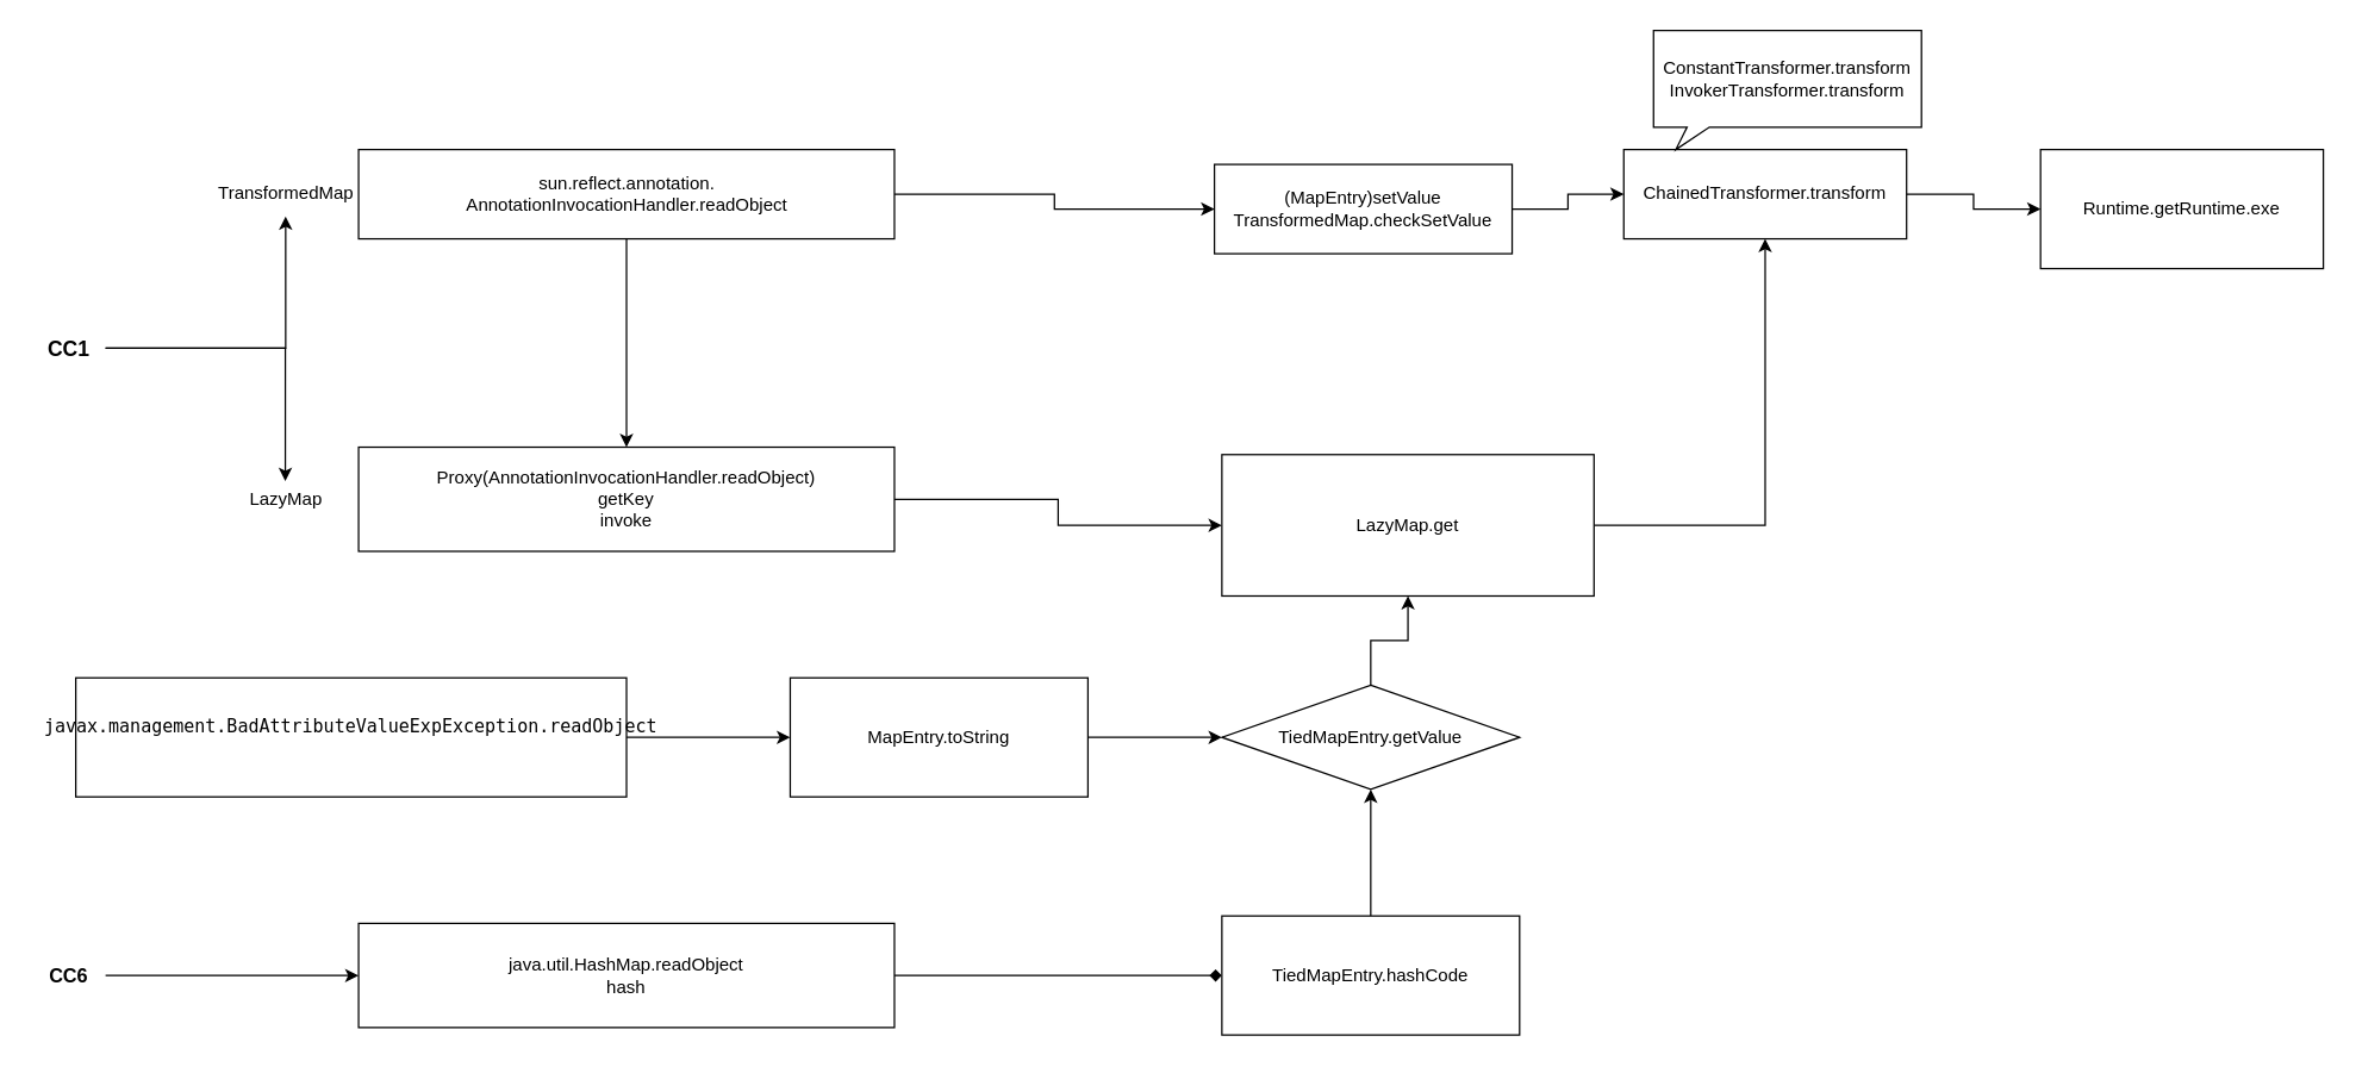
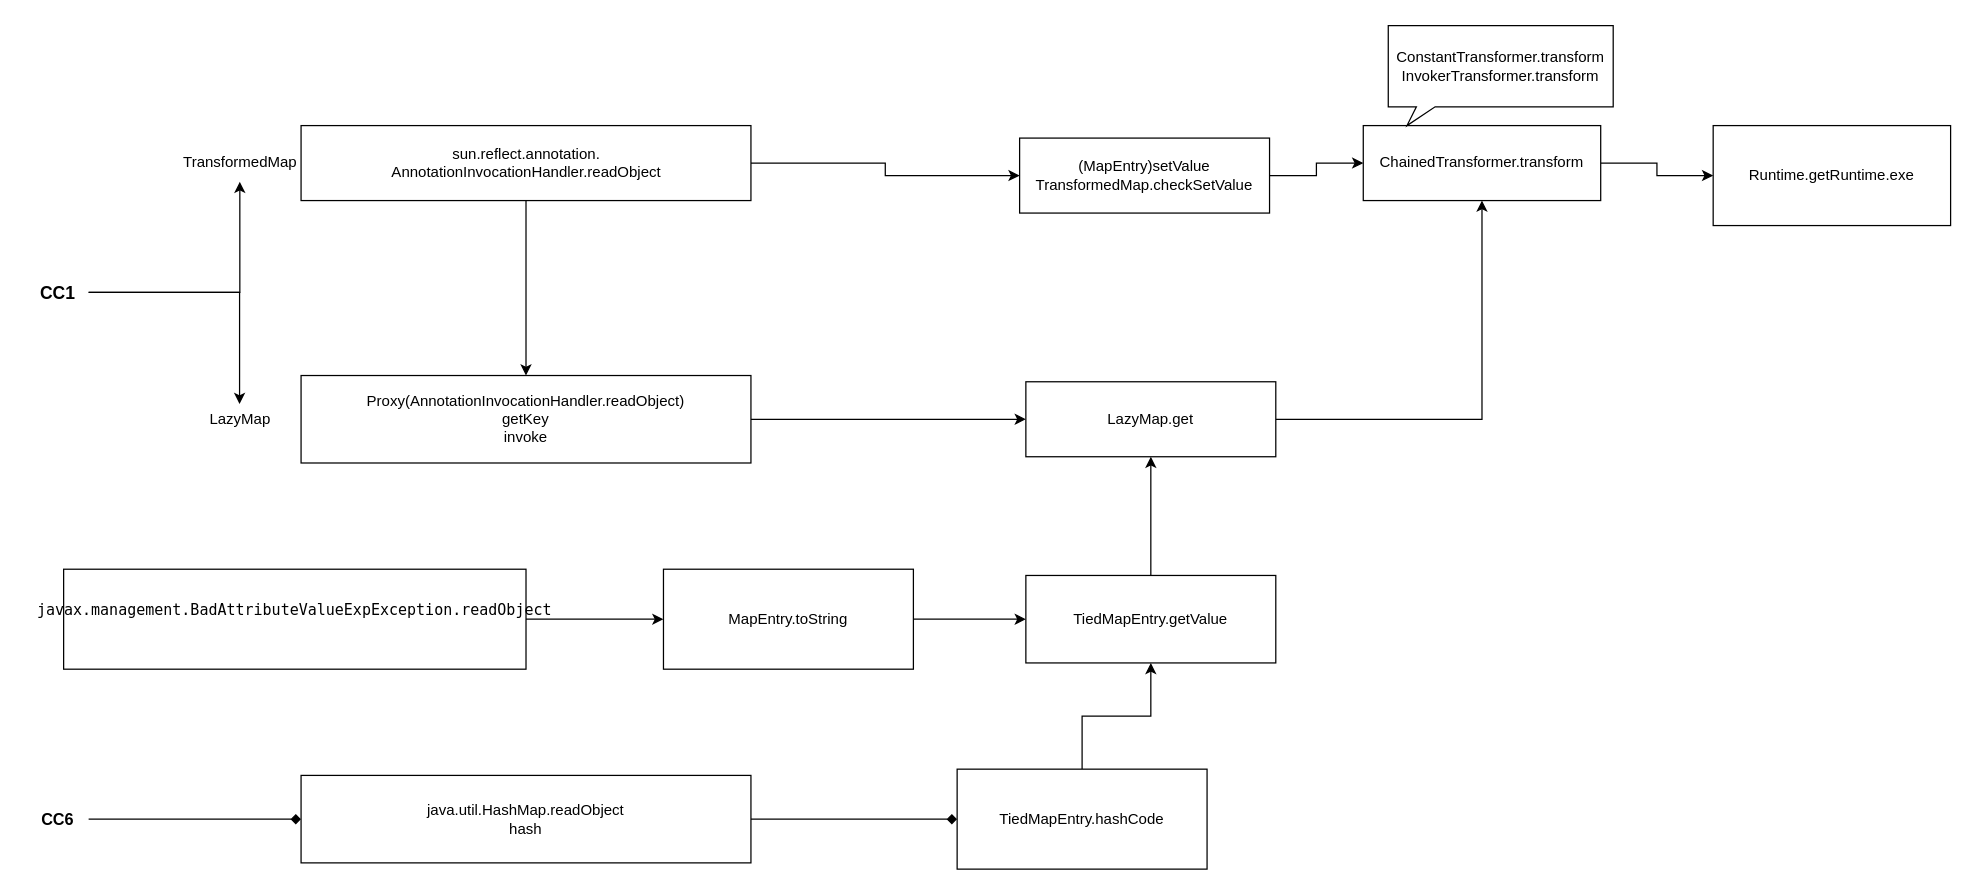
  <mxCell id="0" />
  <mxCell id="1" parent="0" />
  <mxCell id="2" value="Runtime.getRuntime.exe" style="rounded=0;whiteSpace=wrap;html=1;" parent="1" vertex="1"><mxGeometry x="1370" y="100" width="190" height="80" as="geometry" /></mxCell>
  <mxCell id="3" style="edgeStyle=orthogonalEdgeStyle;rounded=0;orthogonalLoop=1;jettySize=auto;html=1;exitX=1;exitY=0.5;exitDx=0;exitDy=0;entryX=0;entryY=0.5;entryDx=0;entryDy=0;" parent="1" source="4" target="2" edge="1"><mxGeometry relative="1" as="geometry" /></mxCell>
  <mxCell id="4" value="ChainedTransformer.transform" style="rounded=0;whiteSpace=wrap;html=1;" parent="1" vertex="1"><mxGeometry x="1090" y="100" width="190" height="60" as="geometry" /></mxCell>
  <mxCell id="5" style="edgeStyle=orthogonalEdgeStyle;rounded=0;orthogonalLoop=1;jettySize=auto;html=1;exitX=1;exitY=0.5;exitDx=0;exitDy=0;entryX=0;entryY=0.5;entryDx=0;entryDy=0;" parent="1" source="6" target="4" edge="1"><mxGeometry relative="1" as="geometry" /></mxCell>
  <mxCell id="6" value="(MapEntry&lt;span style=&quot;background-color: initial;&quot;&gt;)setValue&lt;/span&gt;&lt;br&gt;TransformedMap.checkSetValue" style="rounded=0;whiteSpace=wrap;html=1;" parent="1" vertex="1"><mxGeometry x="815" y="110" width="200" height="60" as="geometry" /></mxCell>
  <mxCell id="7" style="edgeStyle=orthogonalEdgeStyle;rounded=0;orthogonalLoop=1;jettySize=auto;html=1;exitX=1;exitY=0.5;exitDx=0;exitDy=0;entryX=0;entryY=0.5;entryDx=0;entryDy=0;" parent="1" source="9" target="6" edge="1"><mxGeometry relative="1" as="geometry" /></mxCell>
  <mxCell id="8" style="edgeStyle=orthogonalEdgeStyle;rounded=0;orthogonalLoop=1;jettySize=auto;html=1;exitX=0.5;exitY=1;exitDx=0;exitDy=0;entryX=0.5;entryY=0;entryDx=0;entryDy=0;" parent="1" source="9" target="14" edge="1"><mxGeometry relative="1" as="geometry" /></mxCell>
  <mxCell id="9" value="sun.reflect.annotation.&lt;br&gt;AnnotationInvocationHandler.readObject" style="rounded=0;html=1;" parent="1" vertex="1"><mxGeometry x="240" y="100" width="360" height="60" as="geometry" /></mxCell>
  <mxCell id="10" value="ConstantTransformer.transform&lt;br&gt;InvokerTransformer.transform" style="whiteSpace=wrap;html=1;shape=mxgraph.basic.rectCallout;dx=30;dy=15;boundedLbl=1;" parent="1" vertex="1"><mxGeometry x="1110" y="20" width="180" height="80" as="geometry" /></mxCell>
  <mxCell id="11" style="edgeStyle=orthogonalEdgeStyle;rounded=0;orthogonalLoop=1;jettySize=auto;html=1;entryX=0.5;entryY=1;entryDx=0;entryDy=0;" parent="1" source="12" target="4" edge="1"><mxGeometry relative="1" as="geometry" /></mxCell>
- <mxCell id="12" value="LazyMap.get" style="rounded=0;whiteSpace=wrap;html=1;" parent="1" vertex="1"><mxGeometry x="820" y="305" width="250" height="95" as="geometry" /></mxCell>
+ <mxCell id="12" value="LazyMap.get" style="rounded=0;whiteSpace=wrap;html=1;" parent="1" vertex="1"><mxGeometry x="820" y="305" width="200" height="60" as="geometry" /></mxCell>
  <mxCell id="13" value="" style="edgeStyle=orthogonalEdgeStyle;rounded=0;orthogonalLoop=1;jettySize=auto;html=1;" parent="1" source="14" target="12" edge="1"><mxGeometry relative="1" as="geometry" /></mxCell>
  <mxCell id="14" value="Proxy(AnnotationInvocationHandler.readObject)&lt;br&gt;getKey&lt;br&gt;invoke" style="rounded=0;whiteSpace=wrap;html=1;" parent="1" vertex="1"><mxGeometry x="240" y="300" width="360" height="70" as="geometry" /></mxCell>
  <mxCell id="15" value="" style="edgeStyle=orthogonalEdgeStyle;rounded=0;orthogonalLoop=1;jettySize=auto;html=1;" parent="1" source="16" target="12" edge="1"><mxGeometry relative="1" as="geometry" /></mxCell>
- <mxCell id="16" value="TiedMapEntry.getValue" style="rhombus;whiteSpace=wrap;html=1;" parent="1" vertex="1"><mxGeometry x="820" y="460" width="200" height="70" as="geometry" /></mxCell>
+ <mxCell id="16" value="TiedMapEntry.getValue" style="rounded=0;whiteSpace=wrap;html=1;" parent="1" vertex="1"><mxGeometry x="820" y="460" width="200" height="70" as="geometry" /></mxCell>
  <mxCell id="17" style="edgeStyle=orthogonalEdgeStyle;rounded=0;orthogonalLoop=1;jettySize=auto;html=1;exitX=1;exitY=0.5;exitDx=0;exitDy=0;entryX=0;entryY=0.5;entryDx=0;entryDy=0;endArrow=diamond;" edge="1" parent="1" source="18" target="29"><mxGeometry relative="1" as="geometry" /></mxCell>
  <mxCell id="18" value="java.util.HashMap.readObject&lt;br&gt;hash" style="rounded=0;whiteSpace=wrap;html=1;" parent="1" vertex="1"><mxGeometry x="240" y="620" width="360" height="70" as="geometry" /></mxCell>
  <mxCell id="19" style="edgeStyle=orthogonalEdgeStyle;rounded=0;orthogonalLoop=1;jettySize=auto;html=1;" parent="1" source="20" target="21" edge="1"><mxGeometry relative="1" as="geometry" /></mxCell>
  <mxCell id="20" value="&lt;b&gt;&lt;font style=&quot;font-size: 14px;&quot;&gt;CC1&lt;/font&gt;&lt;/b&gt;" style="text;html=1;align=center;verticalAlign=middle;resizable=0;points=[];autosize=1;strokeColor=none;fillColor=none;" parent="1" vertex="1"><mxGeometry x="20" y="218.5" width="50" height="30" as="geometry" /></mxCell>
  <mxCell id="21" value="TransformedMap" style="text;html=1;align=center;verticalAlign=middle;resizable=0;points=[];autosize=1;strokeColor=none;fillColor=none;" parent="1" vertex="1"><mxGeometry x="136" y="115" width="110" height="30" as="geometry" /></mxCell>
  <mxCell id="22" value="LazyMap" style="text;html=1;align=center;verticalAlign=middle;resizable=0;points=[];autosize=1;strokeColor=none;fillColor=none;" parent="1" vertex="1"><mxGeometry x="156" y="320" width="70" height="30" as="geometry" /></mxCell>
- <mxCell id="23" style="edgeStyle=orthogonalEdgeStyle;rounded=0;orthogonalLoop=1;jettySize=auto;html=1;entryX=0;entryY=0.5;entryDx=0;entryDy=0;" parent="1" source="24" target="18" edge="1"><mxGeometry relative="1" as="geometry" /></mxCell>
+ <mxCell id="23" style="edgeStyle=orthogonalEdgeStyle;rounded=0;orthogonalLoop=1;jettySize=auto;html=1;entryX=0;entryY=0.5;entryDx=0;entryDy=0;endArrow=diamond;" parent="1" source="24" target="18" edge="1"><mxGeometry relative="1" as="geometry" /></mxCell>
  <mxCell id="24" value="&lt;span style=&quot;font-size: 13px;&quot;&gt;&lt;font style=&quot;font-size: 13px;&quot;&gt;CC6&lt;/font&gt;&lt;/span&gt;" style="text;html=1;align=center;verticalAlign=middle;resizable=0;points=[];autosize=1;strokeColor=none;fillColor=none;fontSize=13;fontStyle=1" parent="1" vertex="1"><mxGeometry x="20" y="640" width="50" height="30" as="geometry" /></mxCell>
  <mxCell id="25" style="edgeStyle=orthogonalEdgeStyle;rounded=0;orthogonalLoop=1;jettySize=auto;html=1;entryX=0.497;entryY=0.093;entryDx=0;entryDy=0;entryPerimeter=0;" parent="1" source="20" target="22" edge="1"><mxGeometry relative="1" as="geometry" /></mxCell>
  <mxCell id="26" style="edgeStyle=orthogonalEdgeStyle;rounded=0;orthogonalLoop=1;jettySize=auto;html=1;exitX=1;exitY=0.5;exitDx=0;exitDy=0;" edge="1" parent="1" source="27" target="31"><mxGeometry relative="1" as="geometry" /></mxCell>
  <mxCell id="27" value="&lt;font face=&quot;JetBrains Mono, monospace&quot;&gt;javax.management.BadAttributeValueExpException.readObject&lt;br&gt;&lt;br&gt;&lt;/font&gt;" style="rounded=0;whiteSpace=wrap;html=1;" vertex="1" parent="1"><mxGeometry x="50" y="455" width="370" height="80" as="geometry" /></mxCell>
  <mxCell id="28" value="" style="edgeStyle=orthogonalEdgeStyle;rounded=0;orthogonalLoop=1;jettySize=auto;html=1;" edge="1" parent="1" source="29" target="16"><mxGeometry relative="1" as="geometry" /></mxCell>
- <mxCell id="29" value="TiedMapEntry.hashCode" style="rounded=0;whiteSpace=wrap;html=1;" vertex="1" parent="1"><mxGeometry x="820" y="615" width="200" height="80" as="geometry" /></mxCell>
+ <mxCell id="29" value="TiedMapEntry.hashCode" style="rounded=0;whiteSpace=wrap;html=1;" vertex="1" parent="1"><mxGeometry x="765" y="615" width="200" height="80" as="geometry" /></mxCell>
  <mxCell id="30" style="edgeStyle=orthogonalEdgeStyle;rounded=0;orthogonalLoop=1;jettySize=auto;html=1;exitX=1;exitY=0.5;exitDx=0;exitDy=0;" edge="1" parent="1" source="31" target="16"><mxGeometry relative="1" as="geometry" /></mxCell>
  <mxCell id="31" value="MapEntry.toString" style="rounded=0;whiteSpace=wrap;html=1;" vertex="1" parent="1"><mxGeometry x="530" y="455" width="200" height="80" as="geometry" /></mxCell>
